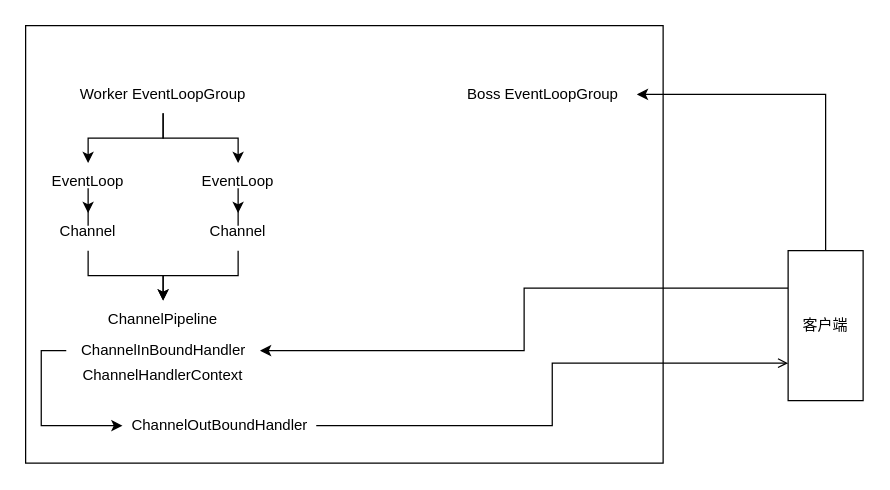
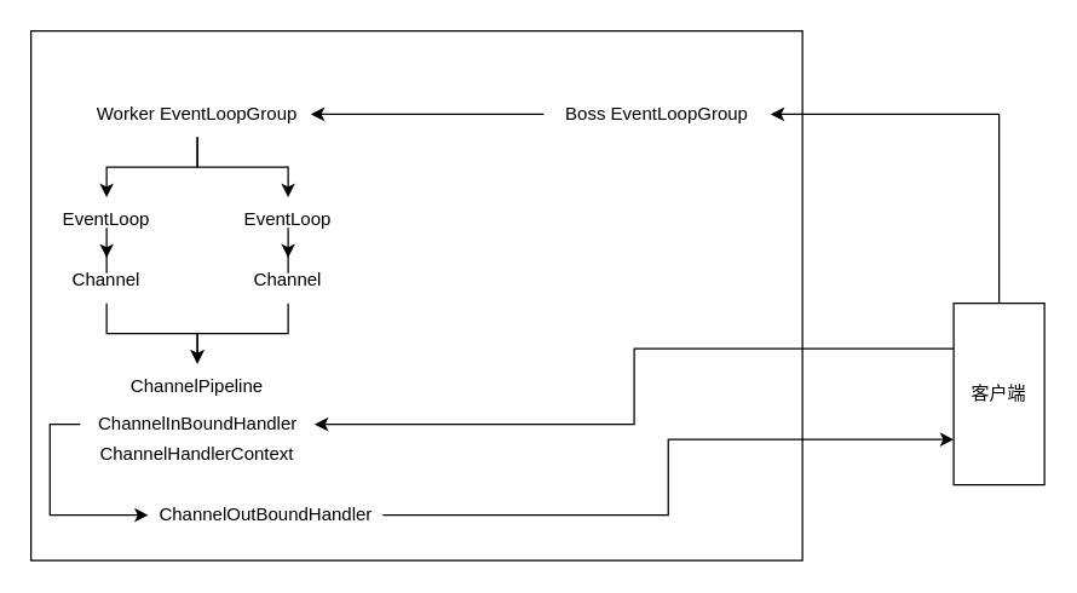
  <mxCell id="0" />
  <mxCell id="1" parent="0" />
  <mxCell id="2" value="" style="rounded=0;whiteSpace=wrap;html=1;" vertex="1" parent="1"><mxGeometry y="20" width="510" height="350" as="geometry" x="20" /></mxCell>
  <mxCell id="3" style="edgeStyle=orthogonalEdgeStyle;rounded=0;orthogonalLoop=1;jettySize=auto;html=1;exitX=0;exitY=0.5;exitDx=0;exitDy=0;entryX=1;entryY=0.5;entryDx=0;entryDy=0;" edge="1" parent="1" source="5" target="7"><mxGeometry relative="1" as="geometry" /></mxCell>
  <mxCell id="4" style="edgeStyle=orthogonalEdgeStyle;rounded=0;orthogonalLoop=1;jettySize=auto;html=1;exitX=0.25;exitY=1;exitDx=0;exitDy=0;" edge="1" parent="1" source="5" target="21"><mxGeometry relative="1" as="geometry" /></mxCell>
  <mxCell id="5" value="客户端" style="rounded=0;whiteSpace=wrap;html=1;direction=south;" vertex="1" parent="1"><mxGeometry x="630" y="200" width="60" height="120" as="geometry" /></mxCell>
+ <mxCell id="6" style="edgeStyle=orthogonalEdgeStyle;rounded=0;orthogonalLoop=1;jettySize=auto;html=1;exitX=0;exitY=0.5;exitDx=0;exitDy=0;" edge="1" parent="1" source="7" target="10"><mxGeometry relative="1" as="geometry" /></mxCell>
  <mxCell id="7" value="Boss EventLoopGroup" style="text;html=1;align=center;verticalAlign=middle;whiteSpace=wrap;rounded=0;" vertex="1" parent="1"><mxGeometry x="359" y="60" width="150" height="30" as="geometry" /></mxCell>
  <mxCell id="8" style="edgeStyle=orthogonalEdgeStyle;rounded=0;orthogonalLoop=1;jettySize=auto;html=1;exitX=0.5;exitY=1;exitDx=0;exitDy=0;entryX=0.5;entryY=0;entryDx=0;entryDy=0;" edge="1" parent="1" source="10" target="12"><mxGeometry relative="1" as="geometry" /></mxCell>
  <mxCell id="9" style="edgeStyle=orthogonalEdgeStyle;rounded=0;orthogonalLoop=1;jettySize=auto;html=1;exitX=0.5;exitY=1;exitDx=0;exitDy=0;entryX=0.5;entryY=0;entryDx=0;entryDy=0;" edge="1" parent="1" source="10" target="14"><mxGeometry relative="1" as="geometry" /></mxCell>
  <mxCell id="10" value="Worker EventLoopGroup" style="text;html=1;align=center;verticalAlign=middle;whiteSpace=wrap;rounded=0;" vertex="1" parent="1"><mxGeometry x="55" y="60" width="150" height="30" as="geometry" /></mxCell>
  <mxCell id="11" style="edgeStyle=orthogonalEdgeStyle;rounded=0;orthogonalLoop=1;jettySize=auto;html=1;exitX=0.5;exitY=1;exitDx=0;exitDy=0;" edge="1" parent="1" source="12" target="16"><mxGeometry relative="1" as="geometry" /></mxCell>
  <mxCell id="12" value="EventLoop" style="text;html=1;align=center;verticalAlign=middle;whiteSpace=wrap;rounded=0;" vertex="1" parent="1"><mxGeometry y="130" width="100" height="30" as="geometry" x="20" /></mxCell>
  <mxCell id="13" style="edgeStyle=orthogonalEdgeStyle;rounded=0;orthogonalLoop=1;jettySize=auto;html=1;exitX=0.5;exitY=1;exitDx=0;exitDy=0;" edge="1" parent="1" source="14" target="18"><mxGeometry relative="1" as="geometry" /></mxCell>
  <mxCell id="14" value="EventLoop" style="text;html=1;align=center;verticalAlign=middle;whiteSpace=wrap;rounded=0;" vertex="1" parent="1"><mxGeometry x="140" y="130" width="100" height="30" as="geometry" /></mxCell>
  <mxCell id="15" style="edgeStyle=orthogonalEdgeStyle;rounded=0;orthogonalLoop=1;jettySize=auto;html=1;exitX=0.5;exitY=1;exitDx=0;exitDy=0;entryX=0.5;entryY=0;entryDx=0;entryDy=0;" edge="1" parent="1" source="16" target="19"><mxGeometry relative="1" as="geometry" /></mxCell>
  <mxCell id="16" value="Channel" style="text;html=1;align=center;verticalAlign=middle;whiteSpace=wrap;rounded=0;" vertex="1" parent="1"><mxGeometry x="40" y="170" width="60" height="30" as="geometry" /></mxCell>
  <mxCell id="17" style="edgeStyle=orthogonalEdgeStyle;rounded=0;orthogonalLoop=1;jettySize=auto;html=1;exitX=0.5;exitY=1;exitDx=0;exitDy=0;" edge="1" parent="1" source="18" target="19"><mxGeometry relative="1" as="geometry" /></mxCell>
  <mxCell id="18" value="Channel" style="text;html=1;align=center;verticalAlign=middle;whiteSpace=wrap;rounded=0;" vertex="1" parent="1"><mxGeometry x="160" y="170" width="60" height="30" as="geometry" /></mxCell>
  <mxCell id="19" value="ChannelPipeline" style="text;html=1;align=center;verticalAlign=middle;whiteSpace=wrap;rounded=0;" vertex="1" parent="1"><mxGeometry x="75" y="240" width="110" height="30" as="geometry" /></mxCell>
  <mxCell id="20" style="edgeStyle=orthogonalEdgeStyle;rounded=0;orthogonalLoop=1;jettySize=auto;html=1;exitX=0;exitY=0.5;exitDx=0;exitDy=0;entryX=0;entryY=0.5;entryDx=0;entryDy=0;" edge="1" parent="1" source="21" target="23"><mxGeometry relative="1" as="geometry" /></mxCell>
  <mxCell id="21" value="ChannelInBoundHandler" style="text;html=1;align=center;verticalAlign=middle;whiteSpace=wrap;rounded=0;" vertex="1" parent="1"><mxGeometry x="52.5" y="265" width="155" height="30" as="geometry" /></mxCell>
- <mxCell id="22" style="edgeStyle=orthogonalEdgeStyle;rounded=0;orthogonalLoop=1;jettySize=auto;html=1;exitX=1;exitY=0.5;exitDx=0;exitDy=0;entryX=0.75;entryY=1;entryDx=0;entryDy=0;endArrow=open;" edge="1" parent="1" source="23" target="5"><mxGeometry relative="1" as="geometry" /></mxCell>
+ <mxCell id="22" style="edgeStyle=orthogonalEdgeStyle;rounded=0;orthogonalLoop=1;jettySize=auto;html=1;exitX=1;exitY=0.5;exitDx=0;exitDy=0;entryX=0.75;entryY=1;entryDx=0;entryDy=0;" edge="1" parent="1" source="23" target="5"><mxGeometry relative="1" as="geometry" /></mxCell>
  <mxCell id="23" value="ChannelOutBoundHandler" style="text;html=1;align=center;verticalAlign=middle;whiteSpace=wrap;rounded=0;" vertex="1" parent="1"><mxGeometry x="97.5" y="325" width="155" height="30" as="geometry" /></mxCell>
  <mxCell id="24" value="ChannelHandlerContext" style="text;html=1;align=center;verticalAlign=middle;whiteSpace=wrap;rounded=0;" vertex="1" parent="1"><mxGeometry x="60" y="290" width="140" height="20" as="geometry" /></mxCell>
